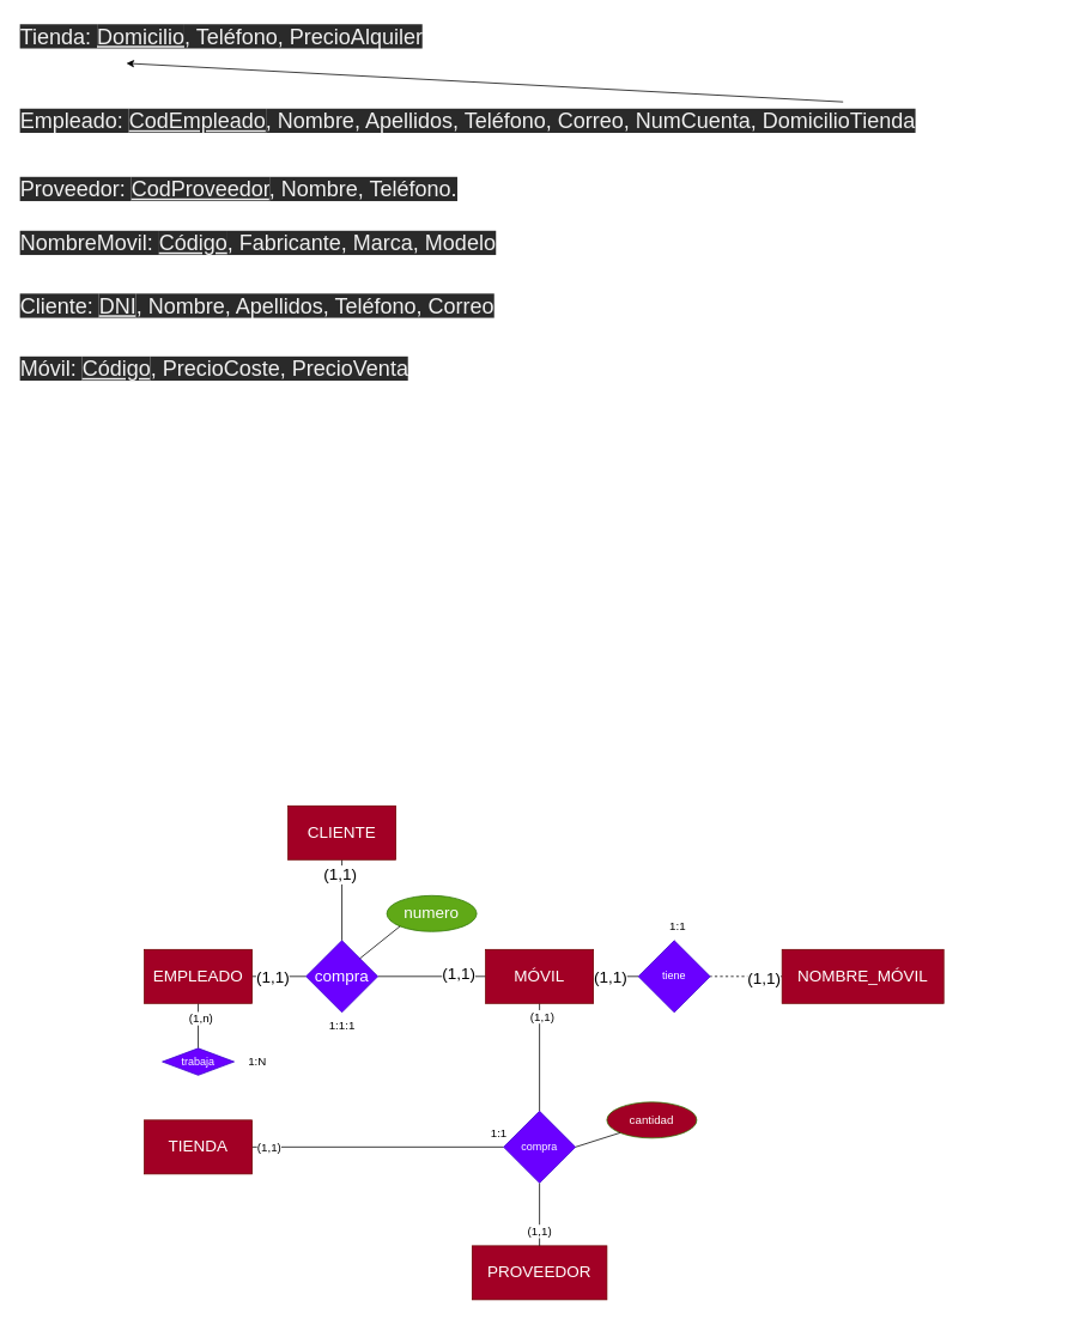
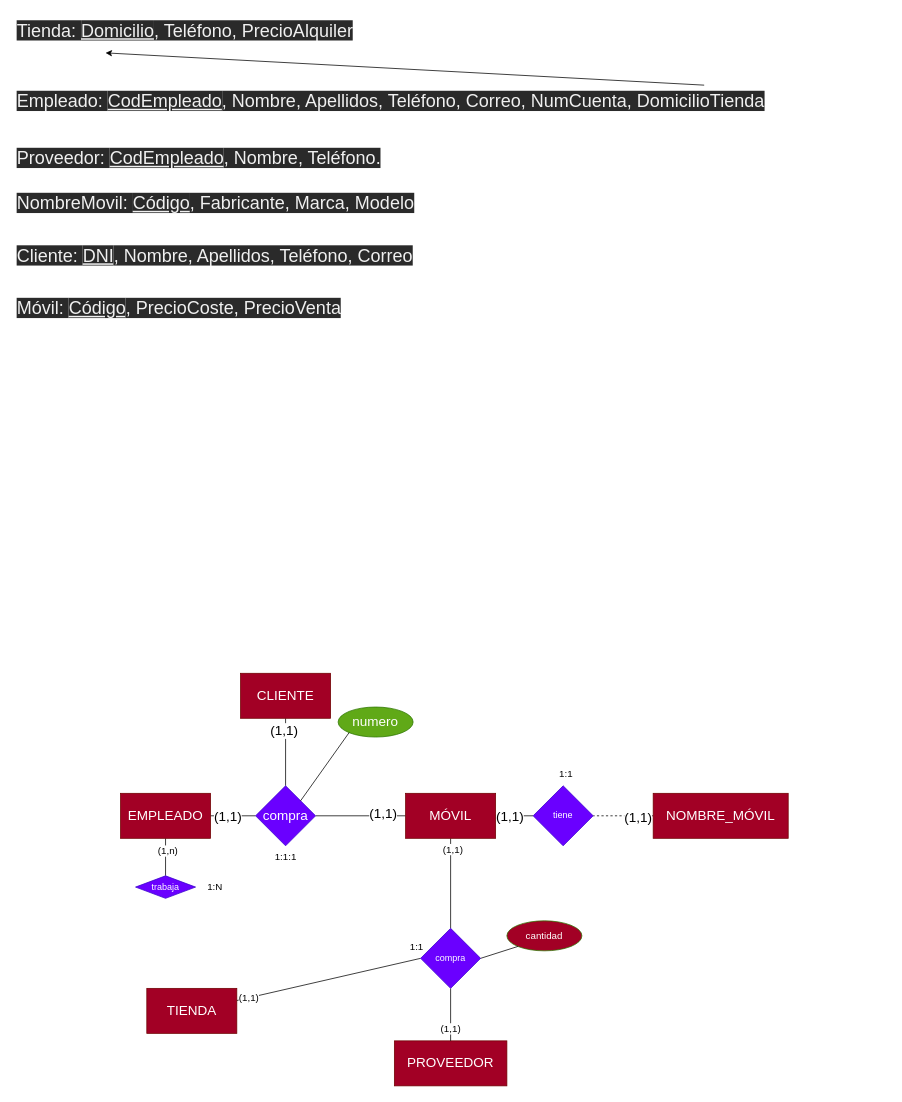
  <mxCell id="0" />
  <mxCell id="1" parent="0" />
  <mxCell id="2" value="" style="edgeStyle=none;rounded=0;orthogonalLoop=1;jettySize=auto;html=1;fontSize=18;endArrow=none;endFill=0;" parent="1" source="6" target="24" edge="1"><mxGeometry relative="1" as="geometry" /></mxCell>
  <mxCell id="3" value="(1,1)" style="edgeLabel;html=1;align=center;verticalAlign=middle;resizable=0;points=[];fontSize=18;" parent="2" connectable="0" vertex="1"><mxGeometry x="-0.256" relative="1" as="geometry"><mxPoint as="offset" /></mxGeometry></mxCell>
  <mxCell id="4" value="" style="edgeStyle=none;rounded=0;orthogonalLoop=1;jettySize=auto;html=1;fontSize=13;endArrow=none;endFill=0;" parent="1" source="6" target="30" edge="1"><mxGeometry relative="1" as="geometry" /></mxCell>
  <mxCell id="5" value="(1,n)" style="edgeLabel;html=1;align=center;verticalAlign=middle;resizable=0;points=[];fontSize=13;" parent="4" connectable="0" vertex="1"><mxGeometry x="-0.36" y="2" relative="1" as="geometry"><mxPoint as="offset" /></mxGeometry></mxCell>
  <mxCell id="6" value="&lt;font style=&quot;font-size: 18px;&quot;&gt;EMPLEADO&lt;/font&gt;" style="whiteSpace=wrap;html=1;align=center;fillColor=#a20025;fontColor=#ffffff;strokeColor=#6F0000;" parent="1" vertex="1"><mxGeometry x="160" y="1057" width="120" height="60" as="geometry" /></mxCell>
  <mxCell id="7" value="" style="edgeStyle=none;rounded=0;orthogonalLoop=1;jettySize=auto;html=1;fontSize=18;endArrow=none;endFill=0;" parent="1" source="9" target="24" edge="1"><mxGeometry relative="1" as="geometry" /></mxCell>
  <mxCell id="8" value="(1,1)" style="edgeLabel;html=1;align=center;verticalAlign=middle;resizable=0;points=[];fontSize=18;" parent="7" connectable="0" vertex="1"><mxGeometry x="-0.644" y="-3" relative="1" as="geometry"><mxPoint as="offset" /></mxGeometry></mxCell>
  <mxCell id="9" value="&lt;font style=&quot;font-size: 18px;&quot;&gt;CLIENTE&lt;/font&gt;" style="whiteSpace=wrap;html=1;fillColor=#a20025;fontColor=#ffffff;strokeColor=#6F0000;" parent="1" vertex="1"><mxGeometry x="320" y="897" width="120" height="60" as="geometry" /></mxCell>
  <mxCell id="10" value="" style="edgeStyle=none;rounded=0;orthogonalLoop=1;jettySize=auto;html=1;fontSize=18;endArrow=none;endFill=0;" parent="1" source="16" target="24" edge="1"><mxGeometry relative="1" as="geometry" /></mxCell>
  <mxCell id="11" value="(1,1)" style="edgeLabel;html=1;align=center;verticalAlign=middle;resizable=0;points=[];fontSize=18;" parent="10" connectable="0" vertex="1"><mxGeometry x="-0.485" y="-3" relative="1" as="geometry"><mxPoint as="offset" /></mxGeometry></mxCell>
  <mxCell id="12" value="" style="edgeStyle=none;rounded=0;orthogonalLoop=1;jettySize=auto;html=1;fontSize=18;endArrow=none;endFill=0;" parent="1" source="16" target="28" edge="1"><mxGeometry relative="1" as="geometry" /></mxCell>
  <mxCell id="13" value="(1,1)" style="edgeLabel;html=1;align=center;verticalAlign=middle;resizable=0;points=[];fontSize=18;" parent="12" connectable="0" vertex="1"><mxGeometry x="-0.293" relative="1" as="geometry"><mxPoint as="offset" /></mxGeometry></mxCell>
  <mxCell id="14" value="" style="edgeStyle=none;rounded=0;orthogonalLoop=1;jettySize=auto;html=1;fontSize=13;endArrow=none;endFill=0;" parent="1" source="16" target="33" edge="1"><mxGeometry relative="1" as="geometry" /></mxCell>
  <mxCell id="15" value="(1,1)" style="edgeLabel;html=1;align=center;verticalAlign=middle;resizable=0;points=[];fontSize=13;" parent="14" connectable="0" vertex="1"><mxGeometry x="-0.767" y="2" relative="1" as="geometry"><mxPoint as="offset" /></mxGeometry></mxCell>
  <mxCell id="16" value="&lt;font style=&quot;font-size: 18px;&quot;&gt;MÓVIL&lt;/font&gt;" style="whiteSpace=wrap;html=1;fillColor=#a20025;fontColor=#ffffff;strokeColor=#6F0000;" parent="1" vertex="1"><mxGeometry x="540" y="1057" width="120" height="60" as="geometry" /></mxCell>
  <mxCell id="17" value="" style="edgeStyle=none;rounded=0;orthogonalLoop=1;jettySize=auto;html=1;fontSize=18;endArrow=none;endFill=0;dashed=1;" parent="1" source="19" target="28" edge="1"><mxGeometry relative="1" as="geometry" /></mxCell>
  <mxCell id="18" value="(1,1)" style="edgeLabel;html=1;align=center;verticalAlign=middle;resizable=0;points=[];fontSize=18;" parent="17" connectable="0" vertex="1"><mxGeometry x="-0.483" y="2" relative="1" as="geometry"><mxPoint as="offset" /></mxGeometry></mxCell>
  <mxCell id="19" value="&lt;font style=&quot;font-size: 18px;&quot;&gt;NOMBRE_MÓVIL&lt;/font&gt;" style="whiteSpace=wrap;html=1;fillColor=#a20025;fontColor=#ffffff;strokeColor=#6F0000;" parent="1" vertex="1"><mxGeometry x="870" y="1057" width="180" height="60" as="geometry" /></mxCell>
  <mxCell id="20" value="" style="edgeStyle=none;rounded=0;orthogonalLoop=1;jettySize=auto;html=1;fontSize=13;endArrow=none;endFill=0;entryX=0;entryY=0.5;entryDx=0;entryDy=0;" parent="1" source="22" target="33" edge="1"><mxGeometry relative="1" as="geometry"><mxPoint x="360" y="1277" as="targetPoint" /></mxGeometry></mxCell>
  <mxCell id="21" value="(1,1)" style="edgeLabel;html=1;align=center;verticalAlign=middle;resizable=0;points=[];fontSize=13;" parent="20" connectable="0" vertex="1"><mxGeometry x="-0.874" relative="1" as="geometry"><mxPoint as="offset" /></mxGeometry></mxCell>
- <mxCell id="22" value="&lt;font style=&quot;font-size: 18px;&quot;&gt;TIENDA&lt;br&gt;&lt;/font&gt;" style="whiteSpace=wrap;html=1;fillColor=#a20025;fontColor=#ffffff;strokeColor=#6F0000;" parent="1" vertex="1"><mxGeometry x="160" y="1247" width="120" height="60" as="geometry" /></mxCell>
+ <mxCell id="22" value="&lt;font style=&quot;font-size: 18px;&quot;&gt;TIENDA&lt;br&gt;&lt;/font&gt;" style="whiteSpace=wrap;html=1;fillColor=#a20025;fontColor=#ffffff;strokeColor=#6F0000;" parent="1" vertex="1"><mxGeometry x="195" y="1317" width="120" height="60" as="geometry" /></mxCell>
  <mxCell id="23" value="&lt;font style=&quot;font-size: 18px;&quot;&gt;PROVEEDOR&lt;br&gt;&lt;/font&gt;" style="whiteSpace=wrap;html=1;fillColor=#a20025;fontColor=#ffffff;strokeColor=#6F0000;" parent="1" vertex="1"><mxGeometry x="525" y="1387" width="150" height="60" as="geometry" /></mxCell>
  <mxCell id="24" value="compra" style="rhombus;whiteSpace=wrap;html=1;fontSize=18;fillColor=#6a00ff;fontColor=#ffffff;strokeColor=#3700CC;" parent="1" vertex="1"><mxGeometry x="340" y="1047" width="80" height="80" as="geometry" /></mxCell>
- <mxCell id="25" value="numero" style="ellipse;whiteSpace=wrap;html=1;align=center;fontSize=18;fillColor=#60a917;fontColor=#ffffff;strokeColor=#2D7600;" parent="1" vertex="1"><mxGeometry x="430" y="997" width="100" height="40" as="geometry" /></mxCell>
+ <mxCell id="25" value="numero" style="ellipse;whiteSpace=wrap;html=1;align=center;fontSize=18;fillColor=#60a917;fontColor=#ffffff;strokeColor=#2D7600;" parent="1" vertex="1"><mxGeometry x="450" y="942" width="100" height="40" as="geometry" /></mxCell>
  <mxCell id="26" value="" style="endArrow=none;html=1;rounded=0;fontSize=18;exitX=1;exitY=0;exitDx=0;exitDy=0;entryX=0;entryY=1;entryDx=0;entryDy=0;" parent="1" source="24" target="25" edge="1"><mxGeometry relative="1" as="geometry"><mxPoint x="390" y="1137" as="sourcePoint" /><mxPoint x="550" y="1137" as="targetPoint" /></mxGeometry></mxCell>
  <mxCell id="27" value="1:1:1" style="text;strokeColor=none;fillColor=none;spacingLeft=4;spacingRight=4;overflow=hidden;rotatable=0;points=[[0,0.5],[1,0.5]];portConstraint=eastwest;fontSize=13;" parent="1" vertex="1"><mxGeometry x="360" y="1127" width="40" height="30" as="geometry" /></mxCell>
  <mxCell id="28" value="tiene" style="rhombus;whiteSpace=wrap;html=1;fillColor=#6a00ff;fontColor=#ffffff;strokeColor=#3700CC;" parent="1" vertex="1"><mxGeometry x="710" y="1047" width="80" height="80" as="geometry" /></mxCell>
  <mxCell id="29" value="1:1" style="text;strokeColor=none;fillColor=none;spacingLeft=4;spacingRight=4;overflow=hidden;rotatable=0;points=[[0,0.5],[1,0.5]];portConstraint=eastwest;fontSize=13;" parent="1" vertex="1"><mxGeometry x="739" y="1017" width="40" height="30" as="geometry" /></mxCell>
  <mxCell id="30" value="trabaja" style="rhombus;whiteSpace=wrap;html=1;fillColor=#6a00ff;fontColor=#ffffff;strokeColor=#3700CC;" parent="1" vertex="1"><mxGeometry x="180" y="1167" width="80" height="30" as="geometry" /></mxCell>
  <mxCell id="31" value="" style="edgeStyle=none;rounded=0;orthogonalLoop=1;jettySize=auto;html=1;fontSize=13;endArrow=none;endFill=0;" parent="1" source="33" target="23" edge="1"><mxGeometry relative="1" as="geometry" /></mxCell>
  <mxCell id="32" value="(1,1)" style="edgeLabel;html=1;align=center;verticalAlign=middle;resizable=0;points=[];fontSize=13;" parent="31" connectable="0" vertex="1"><mxGeometry x="0.505" y="-1" relative="1" as="geometry"><mxPoint as="offset" /></mxGeometry></mxCell>
  <mxCell id="33" value="compra" style="rhombus;whiteSpace=wrap;html=1;fillColor=#6a00ff;fontColor=#ffffff;strokeColor=#3700CC;" parent="1" vertex="1"><mxGeometry x="560" y="1237" width="80" height="80" as="geometry" /></mxCell>
  <mxCell id="34" value="cantidad" style="ellipse;whiteSpace=wrap;html=1;align=center;fontSize=13;fillColor=#a20025;fontColor=#ffffff;strokeColor=#2D7600;" parent="1" vertex="1"><mxGeometry x="675" y="1227" width="100" height="40" as="geometry" /></mxCell>
  <mxCell id="35" value="" style="endArrow=none;html=1;rounded=0;fontSize=13;entryX=0;entryY=1;entryDx=0;entryDy=0;exitX=1;exitY=0.5;exitDx=0;exitDy=0;" parent="1" source="33" target="34" edge="1"><mxGeometry relative="1" as="geometry"><mxPoint x="300" y="1297" as="sourcePoint" /><mxPoint x="460" y="1297" as="targetPoint" /></mxGeometry></mxCell>
  <mxCell id="36" value="1:1" style="text;strokeColor=none;fillColor=none;spacingLeft=4;spacingRight=4;overflow=hidden;rotatable=0;points=[[0,0.5],[1,0.5]];portConstraint=eastwest;fontSize=13;" parent="1" vertex="1"><mxGeometry x="540" y="1247" width="40" height="30" as="geometry" /></mxCell>
  <mxCell id="37" value="1:N" style="text;strokeColor=none;fillColor=none;spacingLeft=4;spacingRight=4;overflow=hidden;rotatable=0;points=[[0,0.5],[1,0.5]];portConstraint=eastwest;fontSize=13;" parent="1" vertex="1"><mxGeometry x="270" y="1167" width="40" height="30" as="geometry" /></mxCell>
  <mxCell id="38" value="&lt;span style=&quot;color: rgb(240, 240, 240); font-family: Helvetica; font-size: 24px; font-style: normal; font-variant-ligatures: normal; font-variant-caps: normal; font-weight: 400; letter-spacing: normal; orphans: 2; text-align: left; text-indent: 0px; text-transform: none; widows: 2; word-spacing: 0px; -webkit-text-stroke-width: 0px; background-color: rgb(42, 42, 42); text-decoration-thickness: initial; text-decoration-style: initial; text-decoration-color: initial; float: none; display: inline !important;&quot;&gt;Empleado:&lt;span&gt;&amp;nbsp;&lt;/span&gt;&lt;/span&gt;&lt;u style=&quot;color: rgb(240, 240, 240); font-family: Helvetica; font-size: 24px; font-style: normal; font-variant-ligatures: normal; font-variant-caps: normal; font-weight: 400; letter-spacing: normal; orphans: 2; text-align: left; text-indent: 0px; text-transform: none; widows: 2; word-spacing: 0px; -webkit-text-stroke-width: 0px; background-color: rgb(42, 42, 42);&quot;&gt;CodEmpleado&lt;/u&gt;&lt;span style=&quot;color: rgb(240, 240, 240); font-family: Helvetica; font-size: 24px; font-style: normal; font-variant-ligatures: normal; font-variant-caps: normal; font-weight: 400; letter-spacing: normal; orphans: 2; text-align: left; text-indent: 0px; text-transform: none; widows: 2; word-spacing: 0px; -webkit-text-stroke-width: 0px; background-color: rgb(42, 42, 42); text-decoration-thickness: initial; text-decoration-style: initial; text-decoration-color: initial; float: none; display: inline !important;&quot;&gt;, Nombre, Apellidos, Teléfono, Correo, NumCuenta, DomicilioTienda&lt;/span&gt;" style="text;html=1;strokeColor=none;fillColor=none;align=left;verticalAlign=middle;whiteSpace=wrap;rounded=0;fontSize=24;" vertex="1" parent="1"><mxGeometry y="110" width="1160" height="50" as="geometry" x="20" /></mxCell>
  <mxCell id="39" value="&lt;span style=&quot;color: rgb(240, 240, 240); font-family: Helvetica; font-size: 24px; font-style: normal; font-variant-ligatures: normal; font-variant-caps: normal; font-weight: 400; letter-spacing: normal; orphans: 2; text-align: left; text-indent: 0px; text-transform: none; widows: 2; word-spacing: 0px; -webkit-text-stroke-width: 0px; background-color: rgb(42, 42, 42); text-decoration-thickness: initial; text-decoration-style: initial; text-decoration-color: initial; float: none; display: inline !important;&quot;&gt;Cliente:&lt;span&gt;&amp;nbsp;&lt;/span&gt;&lt;/span&gt;&lt;u style=&quot;color: rgb(240, 240, 240); font-family: Helvetica; font-size: 24px; font-style: normal; font-variant-ligatures: normal; font-variant-caps: normal; font-weight: 400; letter-spacing: normal; orphans: 2; text-align: left; text-indent: 0px; text-transform: none; widows: 2; word-spacing: 0px; -webkit-text-stroke-width: 0px; background-color: rgb(42, 42, 42);&quot;&gt;DNI&lt;/u&gt;&lt;span style=&quot;color: rgb(240, 240, 240); font-family: Helvetica; font-size: 24px; font-style: normal; font-variant-ligatures: normal; font-variant-caps: normal; font-weight: 400; letter-spacing: normal; orphans: 2; text-align: left; text-indent: 0px; text-transform: none; widows: 2; word-spacing: 0px; -webkit-text-stroke-width: 0px; background-color: rgb(42, 42, 42); text-decoration-thickness: initial; text-decoration-style: initial; text-decoration-color: initial; float: none; display: inline !important;&quot;&gt;, Nombre, Apellidos, Teléfono, Correo&lt;/span&gt;" style="text;whiteSpace=wrap;html=1;fontSize=24;" vertex="1" parent="1"><mxGeometry y="320" width="560" height="80" as="geometry" x="20" /></mxCell>
  <mxCell id="40" value="&lt;span style=&quot;color: rgb(240, 240, 240); font-family: Helvetica; font-size: 24px; font-style: normal; font-variant-ligatures: normal; font-variant-caps: normal; font-weight: 400; letter-spacing: normal; orphans: 2; text-align: left; text-indent: 0px; text-transform: none; widows: 2; word-spacing: 0px; -webkit-text-stroke-width: 0px; background-color: rgb(42, 42, 42); text-decoration-thickness: initial; text-decoration-style: initial; text-decoration-color: initial; float: none; display: inline !important;&quot;&gt;Móvil:&lt;span&gt;&amp;nbsp;&lt;/span&gt;&lt;/span&gt;&lt;u style=&quot;color: rgb(240, 240, 240); font-family: Helvetica; font-size: 24px; font-style: normal; font-variant-ligatures: normal; font-variant-caps: normal; font-weight: 400; letter-spacing: normal; orphans: 2; text-align: left; text-indent: 0px; text-transform: none; widows: 2; word-spacing: 0px; -webkit-text-stroke-width: 0px; background-color: rgb(42, 42, 42);&quot;&gt;Código&lt;/u&gt;&lt;span style=&quot;color: rgb(240, 240, 240); font-family: Helvetica; font-size: 24px; font-style: normal; font-variant-ligatures: normal; font-variant-caps: normal; font-weight: 400; letter-spacing: normal; orphans: 2; text-align: left; text-indent: 0px; text-transform: none; widows: 2; word-spacing: 0px; -webkit-text-stroke-width: 0px; background-color: rgb(42, 42, 42); text-decoration-thickness: initial; text-decoration-style: initial; text-decoration-color: initial; float: none; display: inline !important;&quot;&gt;, PrecioCoste, PrecioVenta&lt;/span&gt;" style="text;whiteSpace=wrap;html=1;fontSize=24;" vertex="1" parent="1"><mxGeometry y="390" width="470" height="50" as="geometry" x="20" /></mxCell>
  <mxCell id="41" value="&lt;span style=&quot;color: rgb(240, 240, 240); font-family: Helvetica; font-size: 24px; font-style: normal; font-variant-ligatures: normal; font-variant-caps: normal; font-weight: 400; letter-spacing: normal; orphans: 2; text-align: left; text-indent: 0px; text-transform: none; widows: 2; word-spacing: 0px; -webkit-text-stroke-width: 0px; background-color: rgb(42, 42, 42); text-decoration-thickness: initial; text-decoration-style: initial; text-decoration-color: initial; float: none; display: inline !important;&quot;&gt;NombreMovil:&lt;span&gt;&amp;nbsp;&lt;/span&gt;&lt;/span&gt;&lt;u style=&quot;color: rgb(240, 240, 240); font-family: Helvetica; font-size: 24px; font-style: normal; font-variant-ligatures: normal; font-variant-caps: normal; font-weight: 400; letter-spacing: normal; orphans: 2; text-align: left; text-indent: 0px; text-transform: none; widows: 2; word-spacing: 0px; -webkit-text-stroke-width: 0px; background-color: rgb(42, 42, 42);&quot;&gt;Código&lt;/u&gt;&lt;span style=&quot;color: rgb(240, 240, 240); font-family: Helvetica; font-size: 24px; font-style: normal; font-variant-ligatures: normal; font-variant-caps: normal; font-weight: 400; letter-spacing: normal; orphans: 2; text-align: left; text-indent: 0px; text-transform: none; widows: 2; word-spacing: 0px; -webkit-text-stroke-width: 0px; background-color: rgb(42, 42, 42); text-decoration-thickness: initial; text-decoration-style: initial; text-decoration-color: initial; float: none; display: inline !important;&quot;&gt;, Fabricante, Marca, Modelo&lt;/span&gt;" style="text;whiteSpace=wrap;html=1;fontSize=24;" vertex="1" parent="1"><mxGeometry y="250" width="560" height="80" as="geometry" x="20" /></mxCell>
  <mxCell id="42" value="&lt;span style=&quot;color: rgb(240, 240, 240); font-family: Helvetica; font-size: 24px; font-style: normal; font-variant-ligatures: normal; font-variant-caps: normal; font-weight: 400; letter-spacing: normal; orphans: 2; text-align: left; text-indent: 0px; text-transform: none; widows: 2; word-spacing: 0px; -webkit-text-stroke-width: 0px; background-color: rgb(42, 42, 42); text-decoration-thickness: initial; text-decoration-style: initial; text-decoration-color: initial; float: none; display: inline !important;&quot;&gt;Tienda:&lt;span&gt;&amp;nbsp;&lt;/span&gt;&lt;/span&gt;&lt;u style=&quot;color: rgb(240, 240, 240); font-family: Helvetica; font-size: 24px; font-style: normal; font-variant-ligatures: normal; font-variant-caps: normal; font-weight: 400; letter-spacing: normal; orphans: 2; text-align: left; text-indent: 0px; text-transform: none; widows: 2; word-spacing: 0px; -webkit-text-stroke-width: 0px; background-color: rgb(42, 42, 42);&quot;&gt;Domicilio&lt;/u&gt;&lt;span style=&quot;color: rgb(240, 240, 240); font-family: Helvetica; font-size: 24px; font-style: normal; font-variant-ligatures: normal; font-variant-caps: normal; font-weight: 400; letter-spacing: normal; orphans: 2; text-align: left; text-indent: 0px; text-transform: none; widows: 2; word-spacing: 0px; -webkit-text-stroke-width: 0px; background-color: rgb(42, 42, 42); text-decoration-thickness: initial; text-decoration-style: initial; text-decoration-color: initial; float: none; display: inline !important;&quot;&gt;, Teléfono, PrecioAlquiler&lt;/span&gt;" style="text;whiteSpace=wrap;html=1;fontSize=24;" vertex="1" parent="1"><mxGeometry y="20" width="480" height="50" as="geometry" x="20" /></mxCell>
- <mxCell id="43" value="&lt;span style=&quot;color: rgb(240, 240, 240); font-family: Helvetica; font-size: 24px; font-style: normal; font-variant-ligatures: normal; font-variant-caps: normal; font-weight: 400; letter-spacing: normal; orphans: 2; text-align: left; text-indent: 0px; text-transform: none; widows: 2; word-spacing: 0px; -webkit-text-stroke-width: 0px; background-color: rgb(42, 42, 42); text-decoration-thickness: initial; text-decoration-style: initial; text-decoration-color: initial; float: none; display: inline !important;&quot;&gt;Proveedor:&lt;span&gt;&amp;nbsp;&lt;/span&gt;&lt;/span&gt;&lt;u style=&quot;color: rgb(240, 240, 240); font-family: Helvetica; font-size: 24px; font-style: normal; font-variant-ligatures: normal; font-variant-caps: normal; font-weight: 400; letter-spacing: normal; orphans: 2; text-align: left; text-indent: 0px; text-transform: none; widows: 2; word-spacing: 0px; -webkit-text-stroke-width: 0px; background-color: rgb(42, 42, 42);&quot;&gt;CodProveedor&lt;/u&gt;&lt;span style=&quot;color: rgb(240, 240, 240); font-family: Helvetica; font-size: 24px; font-style: normal; font-variant-ligatures: normal; font-variant-caps: normal; font-weight: 400; letter-spacing: normal; orphans: 2; text-align: left; text-indent: 0px; text-transform: none; widows: 2; word-spacing: 0px; -webkit-text-stroke-width: 0px; background-color: rgb(42, 42, 42); text-decoration-thickness: initial; text-decoration-style: initial; text-decoration-color: initial; float: none; display: inline !important;&quot;&gt;, Nombre, Teléfono.&lt;/span&gt;" style="text;whiteSpace=wrap;html=1;fontSize=24;" vertex="1" parent="1"><mxGeometry y="190" width="520" height="50" as="geometry" x="20" /></mxCell>
+ <mxCell id="43" value="&lt;span style=&quot;color: rgb(240, 240, 240); font-family: Helvetica; font-size: 24px; font-style: normal; font-variant-ligatures: normal; font-variant-caps: normal; font-weight: 400; letter-spacing: normal; orphans: 2; text-align: left; text-indent: 0px; text-transform: none; widows: 2; word-spacing: 0px; -webkit-text-stroke-width: 0px; background-color: rgb(42, 42, 42); text-decoration-thickness: initial; text-decoration-style: initial; text-decoration-color: initial; float: none; display: inline !important;&quot;&gt;Proveedor:&lt;span&gt;&amp;nbsp;&lt;/span&gt;&lt;/span&gt;&lt;u style=&quot;color: rgb(240, 240, 240); font-family: Helvetica; font-size: 24px; font-style: normal; font-variant-ligatures: normal; font-variant-caps: normal; font-weight: 400; letter-spacing: normal; orphans: 2; text-align: left; text-indent: 0px; text-transform: none; widows: 2; word-spacing: 0px; -webkit-text-stroke-width: 0px; background-color: rgb(42, 42, 42);&quot;&gt;CodEmpleado&lt;/u&gt;&lt;span style=&quot;color: rgb(240, 240, 240); font-family: Helvetica; font-size: 24px; font-style: normal; font-variant-ligatures: normal; font-variant-caps: normal; font-weight: 400; letter-spacing: normal; orphans: 2; text-align: left; text-indent: 0px; text-transform: none; widows: 2; word-spacing: 0px; -webkit-text-stroke-width: 0px; background-color: rgb(42, 42, 42); text-decoration-thickness: initial; text-decoration-style: initial; text-decoration-color: initial; float: none; display: inline !important;&quot;&gt;, Nombre, Teléfono.&lt;/span&gt;" style="text;whiteSpace=wrap;html=1;fontSize=24;" vertex="1" parent="1"><mxGeometry y="190" width="520" height="50" as="geometry" x="20" /></mxCell>
  <mxCell id="44" value="" style="endArrow=classic;html=1;rounded=0;fontSize=24;endFill=1;entryX=0.25;entryY=1;entryDx=0;entryDy=0;" edge="1" parent="1" target="42"><mxGeometry width="50" height="50" relative="1" as="geometry"><mxPoint x="938" y="113" as="sourcePoint" /><mxPoint x="700" y="-70" as="targetPoint" /></mxGeometry></mxCell>
